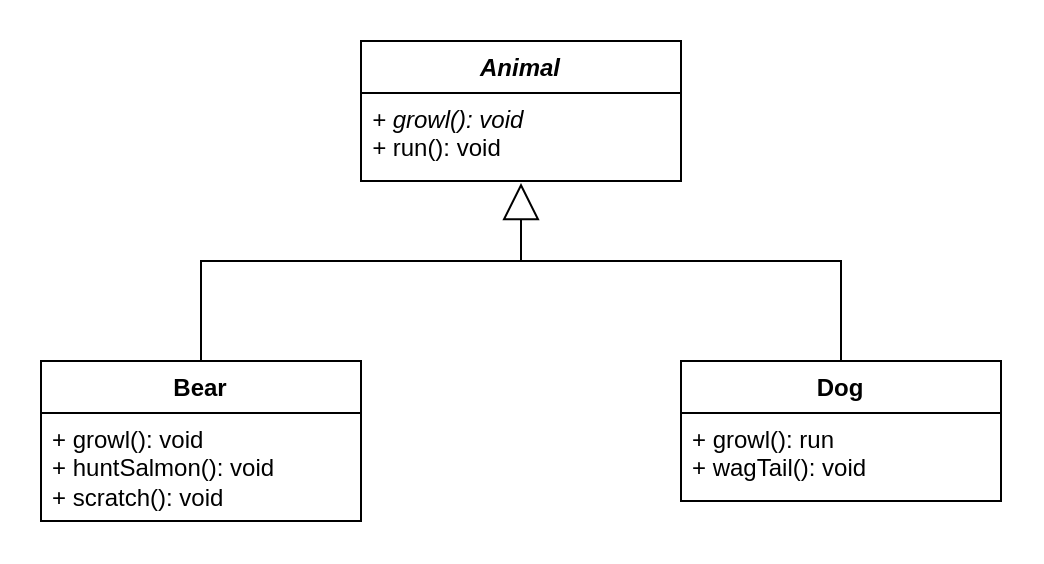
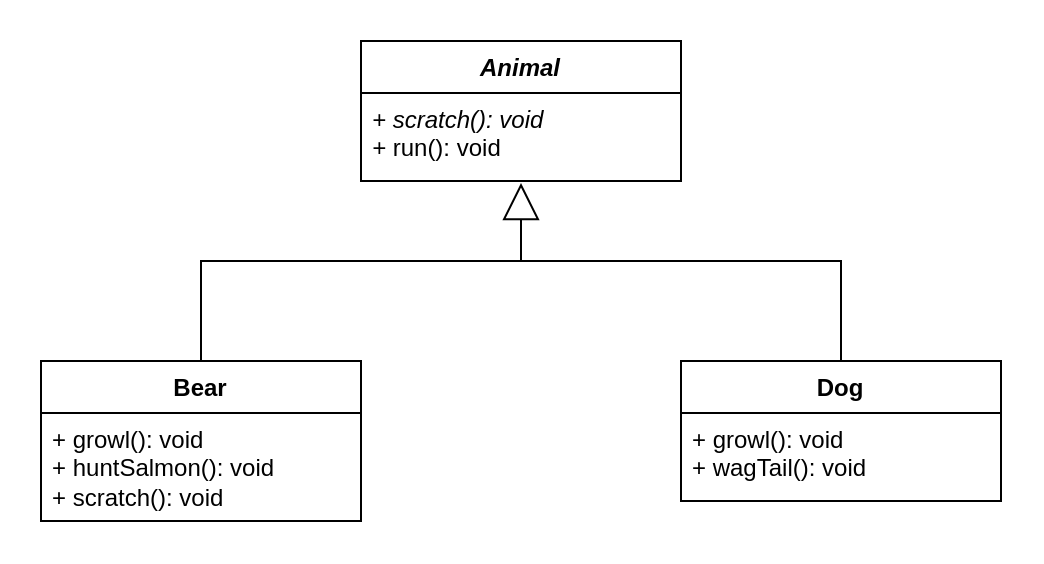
  <mxCell id="0" />
  <mxCell id="1" parent="0" />
  <mxCell id="2" value="&lt;i&gt;Animal&lt;/i&gt;" style="swimlane;fontStyle=1;align=center;verticalAlign=top;childLayout=stackLayout;horizontal=1;startSize=26;horizontalStack=0;resizeParent=1;resizeParentMax=0;resizeLast=0;collapsible=1;marginBottom=0;whiteSpace=wrap;html=1;" vertex="1" parent="1"><mxGeometry x="180" y="20" width="160" height="70" as="geometry" /></mxCell>
- <mxCell id="3" value="&lt;i&gt;+ growl(): void&lt;/i&gt;&lt;div&gt;&lt;i&gt;+ &lt;/i&gt;run(): void&lt;/div&gt;" style="text;strokeColor=none;fillColor=none;align=left;verticalAlign=top;spacingLeft=4;spacingRight=4;overflow=hidden;rotatable=0;points=[[0,0.5],[1,0.5]];portConstraint=eastwest;whiteSpace=wrap;html=1;" vertex="1" parent="2"><mxGeometry y="26" width="160" height="44" as="geometry" /></mxCell>
+ <mxCell id="3" value="&lt;i&gt;+ scratch(): void&lt;/i&gt;&lt;div&gt;&lt;i&gt;+ &lt;/i&gt;run(): void&lt;/div&gt;" style="text;strokeColor=none;fillColor=none;align=left;verticalAlign=top;spacingLeft=4;spacingRight=4;overflow=hidden;rotatable=0;points=[[0,0.5],[1,0.5]];portConstraint=eastwest;whiteSpace=wrap;html=1;" vertex="1" parent="2"><mxGeometry y="26" width="160" height="44" as="geometry" /></mxCell>
  <mxCell id="4" value="Bear" style="swimlane;fontStyle=1;align=center;verticalAlign=top;childLayout=stackLayout;horizontal=1;startSize=26;horizontalStack=0;resizeParent=1;resizeParentMax=0;resizeLast=0;collapsible=1;marginBottom=0;whiteSpace=wrap;html=1;" vertex="1" parent="1"><mxGeometry x="20" y="180" width="160" height="80" as="geometry" /></mxCell>
  <mxCell id="5" value="+ growl(): void&lt;div&gt;+ huntSalmon()&lt;span style=&quot;background-color: transparent; color: light-dark(rgb(0, 0, 0), rgb(255, 255, 255));&quot;&gt;: void&lt;/span&gt;&lt;/div&gt;&lt;div&gt;+ scratch()&lt;span style=&quot;background-color: transparent; color: light-dark(rgb(0, 0, 0), rgb(255, 255, 255));&quot;&gt;: void&lt;/span&gt;&lt;/div&gt;" style="text;strokeColor=none;fillColor=none;align=left;verticalAlign=top;spacingLeft=4;spacingRight=4;overflow=hidden;rotatable=0;points=[[0,0.5],[1,0.5]];portConstraint=eastwest;whiteSpace=wrap;html=1;" vertex="1" parent="4"><mxGeometry y="26" width="160" height="54" as="geometry" /></mxCell>
  <mxCell id="6" value="Dog" style="swimlane;fontStyle=1;align=center;verticalAlign=top;childLayout=stackLayout;horizontal=1;startSize=26;horizontalStack=0;resizeParent=1;resizeParentMax=0;resizeLast=0;collapsible=1;marginBottom=0;whiteSpace=wrap;html=1;" vertex="1" parent="1"><mxGeometry x="340" y="180" width="160" height="70" as="geometry" /></mxCell>
- <mxCell id="7" value="&lt;div&gt;+ growl()&lt;span style=&quot;background-color: transparent; color: light-dark(rgb(0, 0, 0), rgb(255, 255, 255));&quot;&gt;: run&lt;/span&gt;&lt;/div&gt;+ wagTail(): void" style="text;strokeColor=none;fillColor=none;align=left;verticalAlign=top;spacingLeft=4;spacingRight=4;overflow=hidden;rotatable=0;points=[[0,0.5],[1,0.5]];portConstraint=eastwest;whiteSpace=wrap;html=1;" vertex="1" parent="6"><mxGeometry y="26" width="160" height="44" as="geometry" /></mxCell>
+ <mxCell id="7" value="&lt;div&gt;+ growl()&lt;span style=&quot;background-color: transparent; color: light-dark(rgb(0, 0, 0), rgb(255, 255, 255));&quot;&gt;: void&lt;/span&gt;&lt;/div&gt;+ wagTail(): void" style="text;strokeColor=none;fillColor=none;align=left;verticalAlign=top;spacingLeft=4;spacingRight=4;overflow=hidden;rotatable=0;points=[[0,0.5],[1,0.5]];portConstraint=eastwest;whiteSpace=wrap;html=1;" vertex="1" parent="6"><mxGeometry y="26" width="160" height="44" as="geometry" /></mxCell>
  <mxCell id="8" value="" style="endArrow=block;endSize=16;endFill=0;html=1;rounded=0;exitX=0.5;exitY=0;exitDx=0;exitDy=0;" edge="1" parent="1" source="4"><mxGeometry width="160" relative="1" as="geometry"><mxPoint x="180" y="170" as="sourcePoint" /><mxPoint x="260" y="91" as="targetPoint" /><Array as="points"><mxPoint x="100" y="130" /><mxPoint x="260" y="130" /></Array></mxGeometry></mxCell>
  <mxCell id="9" value="" style="endArrow=none;endSize=16;endFill=0;html=1;rounded=0;exitX=0.5;exitY=0;exitDx=0;exitDy=0;startFill=0;" edge="1" parent="1"><mxGeometry width="160" relative="1" as="geometry"><mxPoint x="420" y="180" as="sourcePoint" /><mxPoint x="260" y="130" as="targetPoint" /><Array as="points"><mxPoint x="420" y="130" /><mxPoint x="260" y="130" /></Array></mxGeometry></mxCell>
